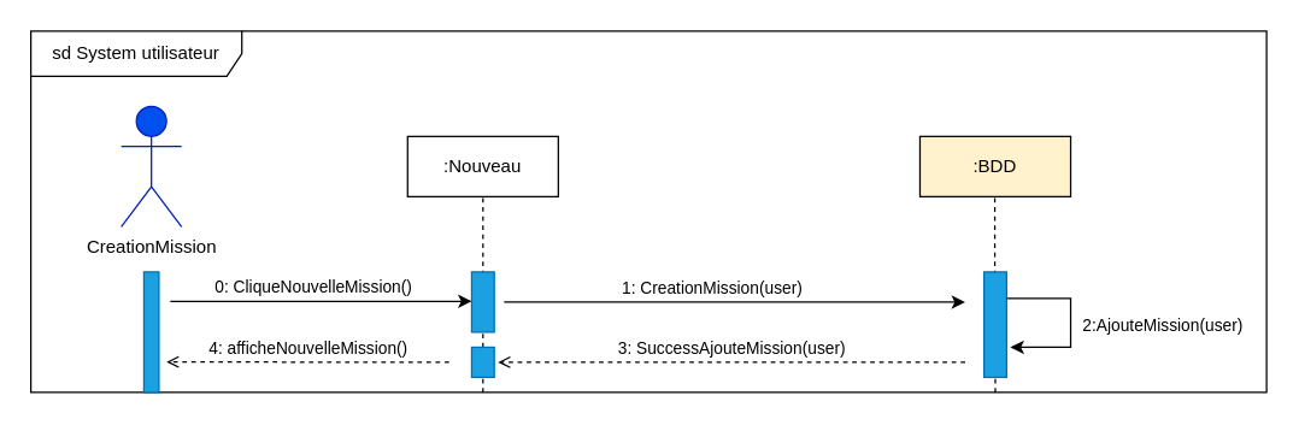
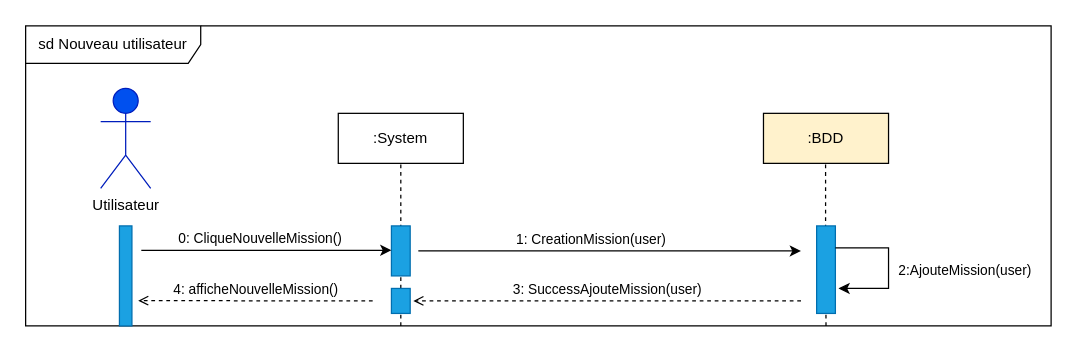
  <mxCell id="0" />
  <mxCell id="1" parent="0" />
- <mxCell id="2" value="sd System utilisateur" style="shape=umlFrame;whiteSpace=wrap;html=1;fontColor=#000000;width=140;height=30;movable=1;resizable=1;rotatable=1;deletable=1;editable=1;connectable=1;" parent="1" vertex="1"><mxGeometry width="820" height="240" as="geometry" x="20" y="20" /></mxCell>
+ <mxCell id="2" value="sd Nouveau utilisateur" style="shape=umlFrame;whiteSpace=wrap;html=1;fontColor=#000000;width=140;height=30;movable=1;resizable=1;rotatable=1;deletable=1;editable=1;connectable=1;" parent="1" vertex="1"><mxGeometry width="820" height="240" as="geometry" x="20" y="20" /></mxCell>
  <mxCell id="3" value="" style="shape=rect;dashed=0;shadow=0;html=1;whiteSpace=wrap;direction=south;horizontal=0;fontColor=#ffffff;fillColor=#1ba1e2;strokeColor=#006EAF;" parent="1" vertex="1"><mxGeometry x="95" y="180" width="10" height="80" as="geometry" /></mxCell>
  <mxCell id="4" value="" style="endArrow=none;dashed=1;html=1;rounded=0;fontColor=#000000;entryX=0.5;entryY=1;entryDx=0;entryDy=0;movable=1;resizable=1;rotatable=1;deletable=1;editable=1;connectable=1;" parent="1" target="7" edge="1"><mxGeometry width="50" height="50" relative="1" as="geometry"><mxPoint x="320" y="260" as="sourcePoint" /><mxPoint x="460" y="280" as="targetPoint" /><Array as="points"><mxPoint x="320" y="180" /></Array></mxGeometry></mxCell>
  <mxCell id="5" value="" style="endArrow=none;dashed=1;html=1;rounded=0;fontColor=#000000;entryX=0.5;entryY=1;entryDx=0;entryDy=0;movable=1;resizable=1;rotatable=1;deletable=1;editable=1;connectable=1;" parent="1" edge="1"><mxGeometry width="50" height="50" relative="1" as="geometry"><mxPoint x="660" y="260" as="sourcePoint" /><mxPoint x="659.66" y="130" as="targetPoint" /><Array as="points"><mxPoint x="659.66" y="180" /></Array></mxGeometry></mxCell>
- <mxCell id="6" value="&lt;font color=&quot;#000000&quot;&gt;CreationMission&lt;/font&gt;" style="shape=umlActor;verticalLabelPosition=bottom;verticalAlign=top;html=1;outlineConnect=0;fillColor=#0050ef;strokeColor=#001DBC;fontColor=#ffffff;" parent="1" vertex="1"><mxGeometry x="80" y="70" width="40" height="80" as="geometry" /></mxCell>
- <mxCell id="7" value=":Nouveau" style="whiteSpace=wrap;html=1;align=center;fontColor=#000000;" parent="1" vertex="1"><mxGeometry x="270" y="90" width="100" height="40" as="geometry" /></mxCell>
+ <mxCell id="6" value="&lt;font color=&quot;#000000&quot;&gt;Utilisateur&lt;/font&gt;" style="shape=umlActor;verticalLabelPosition=bottom;verticalAlign=top;html=1;outlineConnect=0;fillColor=#0050ef;strokeColor=#001DBC;fontColor=#ffffff;" parent="1" vertex="1"><mxGeometry x="80" y="70" width="40" height="80" as="geometry" /></mxCell>
+ <mxCell id="7" value=":System" style="whiteSpace=wrap;html=1;align=center;fontColor=#000000;" parent="1" vertex="1"><mxGeometry x="270" y="90" width="100" height="40" as="geometry" /></mxCell>
  <mxCell id="8" value=":BDD" style="whiteSpace=wrap;html=1;align=center;fontColor=#000000;fillColor=#fff2cc;" parent="1" vertex="1"><mxGeometry x="610" y="90" width="100" height="40" as="geometry" /></mxCell>
  <mxCell id="9" value="" style="shape=rect;dashed=0;shadow=0;html=1;whiteSpace=wrap;direction=south;horizontal=0;fontColor=#ffffff;fillColor=#1ba1e2;strokeColor=#006EAF;" parent="1" vertex="1"><mxGeometry x="312.5" y="180" width="15" height="40" as="geometry" /></mxCell>
  <mxCell id="10" value="" style="shape=rect;dashed=0;shadow=0;html=1;whiteSpace=wrap;direction=south;horizontal=0;fontColor=#ffffff;fillColor=#1ba1e2;strokeColor=#006EAF;" parent="1" vertex="1"><mxGeometry x="652.5" y="180" width="15" height="70" as="geometry" /></mxCell>
  <mxCell id="11" value="" style="endArrow=classic;html=1;rounded=0;fontColor=#000000;" parent="1" edge="1"><mxGeometry width="50" height="50" relative="1" as="geometry"><mxPoint x="334" y="200" as="sourcePoint" /><mxPoint x="640" y="200" as="targetPoint" /></mxGeometry></mxCell>
  <mxCell id="12" value="1: CreationMission(user)" style="edgeLabel;html=1;align=center;verticalAlign=middle;resizable=0;points=[];fontColor=#000000;" parent="11" vertex="1" connectable="0"><mxGeometry x="-0.229" relative="1" as="geometry"><mxPoint x="19" y="-10" as="offset" /></mxGeometry></mxCell>
  <mxCell id="13" value="" style="edgeStyle=elbowEdgeStyle;elbow=horizontal;endArrow=classic;html=1;rounded=0;fontFamily=Helvetica;fontSize=12;fontColor=#000000;exitX=0.25;exitY=0;exitDx=0;exitDy=0;" parent="1" source="10" edge="1"><mxGeometry width="50" height="50" relative="1" as="geometry"><mxPoint x="730" y="220" as="sourcePoint" /><mxPoint x="670" y="230" as="targetPoint" /><Array as="points"><mxPoint x="710" y="213" /></Array></mxGeometry></mxCell>
  <mxCell id="14" value="2:AjouteMission(user)" style="edgeLabel;html=1;align=center;verticalAlign=middle;resizable=0;points=[];fontSize=11;fontFamily=Helvetica;fontColor=#000000;" parent="13" vertex="1" connectable="0"><mxGeometry x="-0.138" relative="1" as="geometry"><mxPoint x="60" y="10" as="offset" /></mxGeometry></mxCell>
  <mxCell id="15" value="" style="shape=rect;dashed=0;shadow=0;html=1;whiteSpace=wrap;direction=south;horizontal=0;fontColor=#ffffff;fillColor=#1ba1e2;strokeColor=#006EAF;" parent="1" vertex="1"><mxGeometry x="312.5" y="230" width="15" height="20" as="geometry" /></mxCell>
  <mxCell id="16" value="3: SuccessAjouteMission(user)" style="edgeStyle=none;html=1;endArrow=open;dashed=1;verticalAlign=bottom;rounded=0;fontFamily=Helvetica;fontSize=11;fontColor=#000000;" parent="1" edge="1"><mxGeometry width="160" relative="1" as="geometry"><mxPoint x="640" y="240" as="sourcePoint" /><mxPoint x="330" y="240" as="targetPoint" /></mxGeometry></mxCell>
  <mxCell id="17" value="" style="endArrow=classic;html=1;rounded=0;fontColor=#000000;" parent="1" edge="1"><mxGeometry width="50" height="50" relative="1" as="geometry"><mxPoint x="112.5" y="199.5" as="sourcePoint" /><mxPoint x="312.5" y="199.5" as="targetPoint" /></mxGeometry></mxCell>
  <mxCell id="18" value="0: CliqueNouvelleMission()&amp;nbsp;" style="edgeLabel;html=1;align=center;verticalAlign=middle;resizable=0;points=[];fontColor=#000000;" parent="17" vertex="1" connectable="0"><mxGeometry x="-0.229" relative="1" as="geometry"><mxPoint x="19" y="-10" as="offset" /></mxGeometry></mxCell>
  <mxCell id="19" value="4: afficheNouvelleMission()" style="edgeStyle=none;html=1;endArrow=open;dashed=1;verticalAlign=bottom;rounded=0;fontFamily=Helvetica;fontSize=11;fontColor=#000000;" parent="1" edge="1"><mxGeometry width="160" relative="1" as="geometry"><mxPoint x="297.5" y="240" as="sourcePoint" /><mxPoint x="110" y="239.76" as="targetPoint" /></mxGeometry></mxCell>
